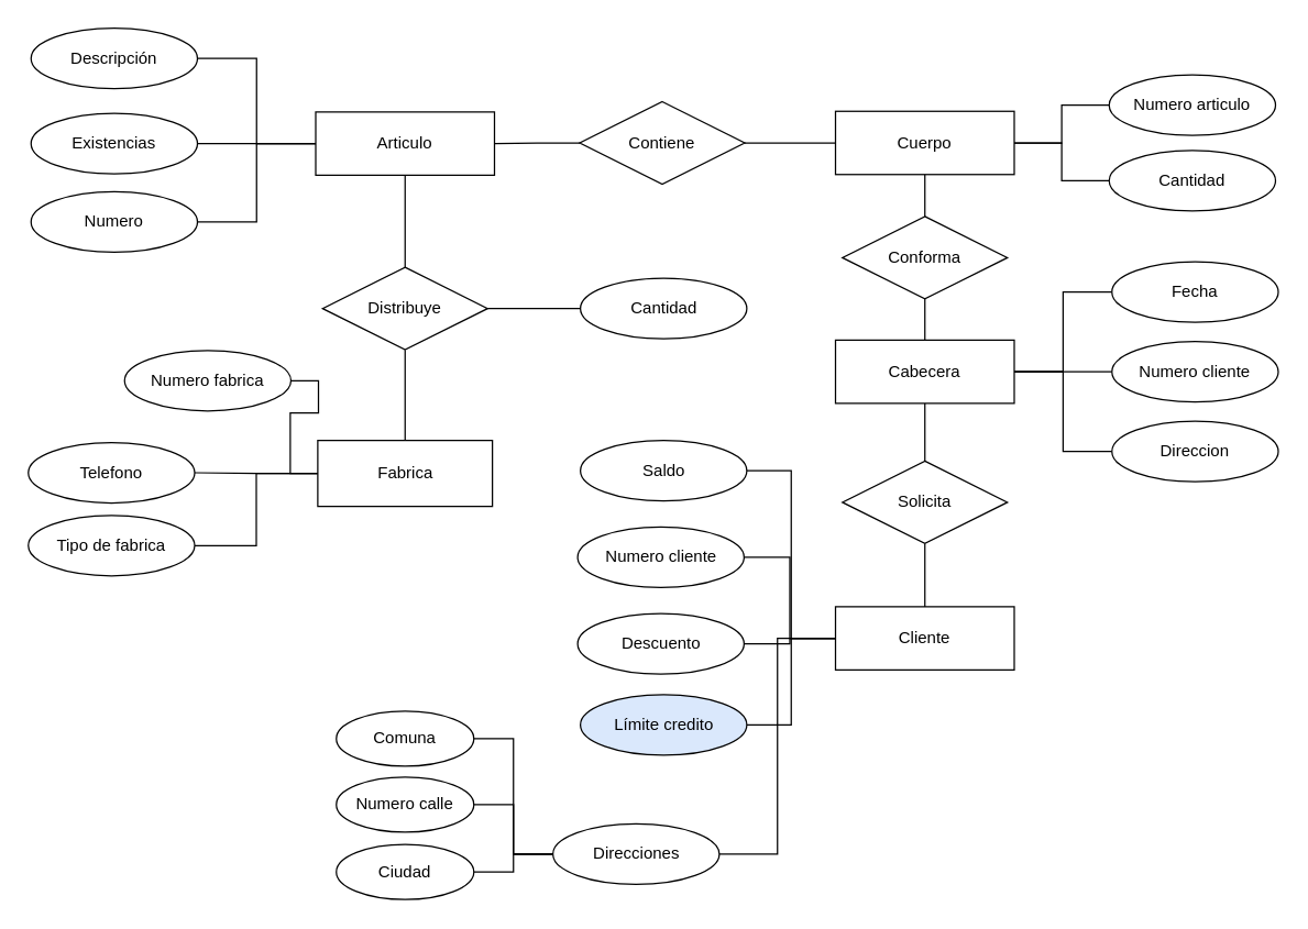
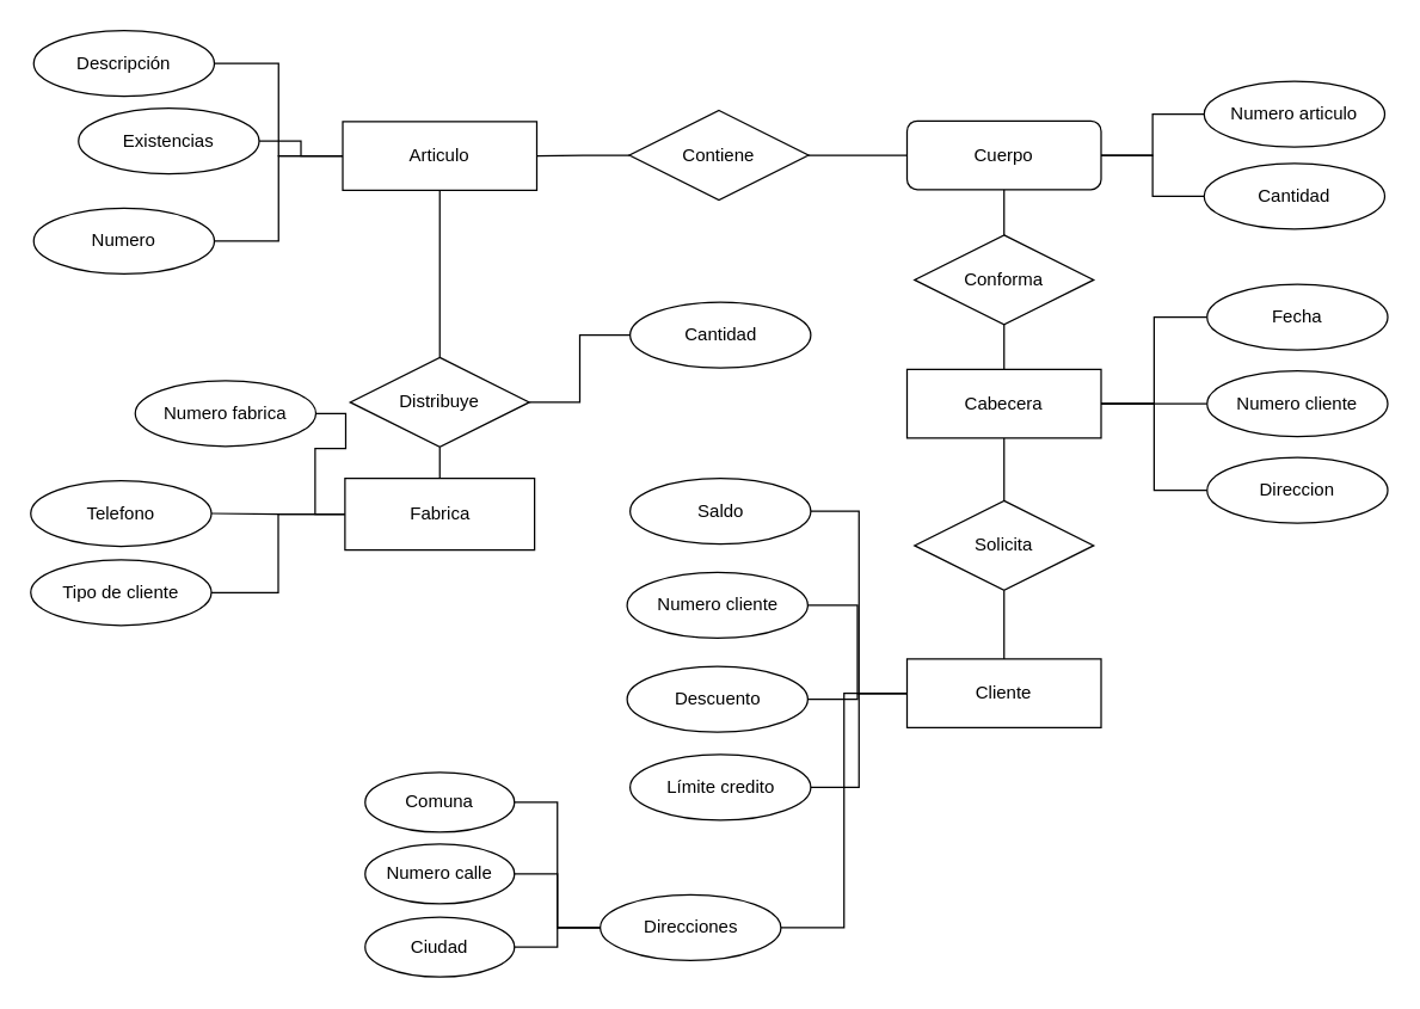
  <mxCell id="0" />
  <mxCell id="1" parent="0" />
  <mxCell id="2" style="edgeStyle=orthogonalEdgeStyle;shape=connector;rounded=0;orthogonalLoop=1;jettySize=auto;html=1;exitX=0;exitY=0.5;exitDx=0;exitDy=0;entryX=1;entryY=0.5;entryDx=0;entryDy=0;strokeColor=default;align=center;verticalAlign=middle;fontFamily=Helvetica;fontSize=12;fontColor=default;labelBackgroundColor=default;startFill=0;startSize=8;endArrow=none;endSize=8;" edge="1" parent="1" source="5" target="11"><mxGeometry relative="1" as="geometry" /></mxCell>
  <mxCell id="3" style="edgeStyle=orthogonalEdgeStyle;shape=connector;rounded=0;orthogonalLoop=1;jettySize=auto;html=1;exitX=0;exitY=0.5;exitDx=0;exitDy=0;entryX=1;entryY=0.5;entryDx=0;entryDy=0;strokeColor=default;align=center;verticalAlign=middle;fontFamily=Helvetica;fontSize=12;fontColor=default;labelBackgroundColor=default;startFill=0;startSize=8;endArrow=none;endSize=8;" edge="1" parent="1" source="5" target="9"><mxGeometry relative="1" as="geometry" /></mxCell>
  <mxCell id="4" style="edgeStyle=orthogonalEdgeStyle;shape=connector;rounded=0;orthogonalLoop=1;jettySize=auto;html=1;exitX=0;exitY=0.5;exitDx=0;exitDy=0;entryX=1;entryY=0.5;entryDx=0;entryDy=0;strokeColor=default;align=center;verticalAlign=middle;fontFamily=Helvetica;fontSize=12;fontColor=default;labelBackgroundColor=default;startFill=0;startSize=8;endArrow=none;endSize=8;" edge="1" parent="1" source="5" target="10"><mxGeometry relative="1" as="geometry" /></mxCell>
  <mxCell id="5" value="Cliente" style="rounded=0;whiteSpace=wrap;html=1;" vertex="1" parent="1"><mxGeometry x="607" y="441" width="130" height="46" as="geometry" /></mxCell>
  <mxCell id="6" style="edgeStyle=none;curved=1;rounded=0;orthogonalLoop=1;jettySize=auto;html=1;exitX=0.5;exitY=0;exitDx=0;exitDy=0;fontSize=12;startSize=8;endSize=8;" edge="1" parent="1" source="5" target="5"><mxGeometry relative="1" as="geometry" /></mxCell>
  <mxCell id="7" style="edgeStyle=orthogonalEdgeStyle;rounded=0;orthogonalLoop=1;jettySize=auto;html=1;exitX=1;exitY=0.5;exitDx=0;exitDy=0;entryX=0;entryY=0.5;entryDx=0;entryDy=0;fontSize=12;startSize=8;endSize=8;endArrow=none;startFill=0;" edge="1" parent="1" source="8" target="5"><mxGeometry relative="1" as="geometry" /></mxCell>
  <mxCell id="8" value="Numero cliente" style="ellipse;whiteSpace=wrap;html=1;" vertex="1" parent="1"><mxGeometry x="419.5" y="383" width="121" height="44" as="geometry" /></mxCell>
  <mxCell id="9" value="Direcciones" style="ellipse;whiteSpace=wrap;html=1;" vertex="1" parent="1"><mxGeometry x="401.5" y="599" width="121" height="44" as="geometry" /></mxCell>
  <mxCell id="10" value="Saldo" style="ellipse;whiteSpace=wrap;html=1;" vertex="1" parent="1"><mxGeometry x="421.5" y="320" width="121" height="44" as="geometry" /></mxCell>
- <mxCell id="11" value="Límite credito" style="ellipse;whiteSpace=wrap;html=1;fillColor=#dae8fc;" vertex="1" parent="1"><mxGeometry x="421.5" y="505" width="121" height="44" as="geometry" /></mxCell>
+ <mxCell id="11" value="Límite credito" style="ellipse;whiteSpace=wrap;html=1;" vertex="1" parent="1"><mxGeometry x="421.5" y="505" width="121" height="44" as="geometry" /></mxCell>
  <mxCell id="12" style="edgeStyle=orthogonalEdgeStyle;shape=connector;rounded=0;orthogonalLoop=1;jettySize=auto;html=1;exitX=1;exitY=0.5;exitDx=0;exitDy=0;entryX=0;entryY=0.5;entryDx=0;entryDy=0;strokeColor=default;align=center;verticalAlign=middle;fontFamily=Helvetica;fontSize=12;fontColor=default;labelBackgroundColor=default;startFill=0;startSize=8;endArrow=none;endSize=8;" edge="1" parent="1" source="13" target="5"><mxGeometry relative="1" as="geometry" /></mxCell>
  <mxCell id="13" value="Descuento" style="ellipse;whiteSpace=wrap;html=1;" vertex="1" parent="1"><mxGeometry x="419.5" y="446" width="121" height="44" as="geometry" /></mxCell>
  <mxCell id="14" style="edgeStyle=orthogonalEdgeStyle;shape=connector;rounded=0;orthogonalLoop=1;jettySize=auto;html=1;exitX=0;exitY=0.5;exitDx=0;exitDy=0;entryX=1;entryY=0.5;entryDx=0;entryDy=0;strokeColor=default;align=center;verticalAlign=middle;fontFamily=Helvetica;fontSize=12;fontColor=default;labelBackgroundColor=default;startFill=0;startSize=8;endArrow=none;endSize=8;" edge="1" parent="1" source="16" target="17"><mxGeometry relative="1" as="geometry" /></mxCell>
  <mxCell id="15" style="edgeStyle=orthogonalEdgeStyle;shape=connector;rounded=0;orthogonalLoop=1;jettySize=auto;html=1;exitX=0.5;exitY=1;exitDx=0;exitDy=0;entryX=0.5;entryY=0;entryDx=0;entryDy=0;strokeColor=default;align=center;verticalAlign=middle;fontFamily=Helvetica;fontSize=12;fontColor=default;labelBackgroundColor=default;startFill=0;startSize=8;endArrow=none;endSize=8;" edge="1" parent="1" source="16" target="58"><mxGeometry relative="1" as="geometry" /></mxCell>
  <mxCell id="16" value="Articulo" style="rounded=0;whiteSpace=wrap;html=1;" vertex="1" parent="1"><mxGeometry x="229" y="81" width="130" height="46" as="geometry" /></mxCell>
  <mxCell id="17" value="Numero" style="ellipse;whiteSpace=wrap;html=1;" vertex="1" parent="1"><mxGeometry x="22" y="139" width="121" height="44" as="geometry" /></mxCell>
  <mxCell id="18" style="edgeStyle=orthogonalEdgeStyle;shape=connector;rounded=0;orthogonalLoop=1;jettySize=auto;html=1;exitX=1;exitY=0.5;exitDx=0;exitDy=0;entryX=0;entryY=0.5;entryDx=0;entryDy=0;strokeColor=default;align=center;verticalAlign=middle;fontFamily=Helvetica;fontSize=12;fontColor=default;labelBackgroundColor=default;startFill=0;startSize=8;endArrow=none;endSize=8;" edge="1" parent="1" source="21" target="29"><mxGeometry relative="1" as="geometry" /></mxCell>
  <mxCell id="19" style="edgeStyle=orthogonalEdgeStyle;shape=connector;rounded=0;orthogonalLoop=1;jettySize=auto;html=1;exitX=1;exitY=0.5;exitDx=0;exitDy=0;entryX=0;entryY=0.5;entryDx=0;entryDy=0;strokeColor=default;align=center;verticalAlign=middle;fontFamily=Helvetica;fontSize=12;fontColor=default;labelBackgroundColor=default;startFill=0;startSize=8;endArrow=none;endSize=8;" edge="1" parent="1" source="21" target="28"><mxGeometry relative="1" as="geometry" /></mxCell>
  <mxCell id="20" style="edgeStyle=orthogonalEdgeStyle;shape=connector;rounded=0;orthogonalLoop=1;jettySize=auto;html=1;exitX=0.5;exitY=1;exitDx=0;exitDy=0;entryX=0.5;entryY=0;entryDx=0;entryDy=0;strokeColor=default;align=center;verticalAlign=middle;fontFamily=Helvetica;fontSize=12;fontColor=default;labelBackgroundColor=default;startFill=0;startSize=8;endArrow=none;endSize=8;" edge="1" parent="1" source="21" target="52"><mxGeometry relative="1" as="geometry" /></mxCell>
  <mxCell id="21" value="Cabecera" style="rounded=0;whiteSpace=wrap;html=1;" vertex="1" parent="1"><mxGeometry x="607" y="247" width="130" height="46" as="geometry" /></mxCell>
  <mxCell id="22" style="edgeStyle=orthogonalEdgeStyle;shape=connector;rounded=0;orthogonalLoop=1;jettySize=auto;html=1;exitX=1;exitY=0.5;exitDx=0;exitDy=0;entryX=0;entryY=0.5;entryDx=0;entryDy=0;strokeColor=default;align=center;verticalAlign=middle;fontFamily=Helvetica;fontSize=12;fontColor=default;labelBackgroundColor=default;startFill=0;startSize=8;endArrow=none;endSize=8;" edge="1" parent="1" source="25" target="30"><mxGeometry relative="1" as="geometry" /></mxCell>
  <mxCell id="23" style="edgeStyle=orthogonalEdgeStyle;shape=connector;rounded=0;orthogonalLoop=1;jettySize=auto;html=1;exitX=0.5;exitY=1;exitDx=0;exitDy=0;strokeColor=default;align=center;verticalAlign=middle;fontFamily=Helvetica;fontSize=12;fontColor=default;labelBackgroundColor=default;startFill=0;startSize=8;endArrow=none;endSize=8;" edge="1" parent="1" source="25" target="54"><mxGeometry relative="1" as="geometry" /></mxCell>
  <mxCell id="24" style="edgeStyle=orthogonalEdgeStyle;shape=connector;rounded=0;orthogonalLoop=1;jettySize=auto;html=1;exitX=0;exitY=0.5;exitDx=0;exitDy=0;entryX=1;entryY=0.5;entryDx=0;entryDy=0;strokeColor=default;align=center;verticalAlign=middle;fontFamily=Helvetica;fontSize=12;fontColor=default;labelBackgroundColor=default;startFill=0;startSize=8;endArrow=none;endSize=8;" edge="1" parent="1" source="25" target="56"><mxGeometry relative="1" as="geometry" /></mxCell>
- <mxCell id="25" value="Cuerpo" style="rounded=0;whiteSpace=wrap;html=1;" vertex="1" parent="1"><mxGeometry x="607" y="80.5" width="130" height="46" as="geometry" /></mxCell>
+ <mxCell id="25" value="Cuerpo" style="whiteSpace=wrap;html=1;rounded=1;" vertex="1" parent="1"><mxGeometry x="607" y="80.5" width="130" height="46" as="geometry" /></mxCell>
  <mxCell id="26" style="edgeStyle=orthogonalEdgeStyle;shape=connector;rounded=0;orthogonalLoop=1;jettySize=auto;html=1;exitX=0;exitY=0.5;exitDx=0;exitDy=0;entryX=1;entryY=0.5;entryDx=0;entryDy=0;strokeColor=default;align=center;verticalAlign=middle;fontFamily=Helvetica;fontSize=12;fontColor=default;labelBackgroundColor=default;startFill=0;startSize=8;endArrow=none;endSize=8;" edge="1" parent="1" source="27" target="21"><mxGeometry relative="1" as="geometry" /></mxCell>
  <mxCell id="27" value="Numero cliente" style="ellipse;whiteSpace=wrap;html=1;" vertex="1" parent="1"><mxGeometry x="808" y="248" width="121" height="44" as="geometry" /></mxCell>
  <mxCell id="28" value="Direccion" style="ellipse;whiteSpace=wrap;html=1;" vertex="1" parent="1"><mxGeometry x="808" y="306" width="121" height="44" as="geometry" /></mxCell>
  <mxCell id="29" value="Fecha" style="ellipse;whiteSpace=wrap;html=1;" vertex="1" parent="1"><mxGeometry x="808" y="190" width="121" height="44" as="geometry" /></mxCell>
  <mxCell id="30" value="Numero articulo" style="ellipse;whiteSpace=wrap;html=1;" vertex="1" parent="1"><mxGeometry x="806" y="54" width="121" height="44" as="geometry" /></mxCell>
  <mxCell id="31" style="edgeStyle=orthogonalEdgeStyle;shape=connector;rounded=0;orthogonalLoop=1;jettySize=auto;html=1;exitX=0;exitY=0.5;exitDx=0;exitDy=0;entryX=1;entryY=0.5;entryDx=0;entryDy=0;strokeColor=default;align=center;verticalAlign=middle;fontFamily=Helvetica;fontSize=12;fontColor=default;labelBackgroundColor=default;startFill=0;startSize=8;endArrow=none;endSize=8;" edge="1" parent="1" source="32" target="25"><mxGeometry relative="1" as="geometry" /></mxCell>
  <mxCell id="32" value="Cantidad" style="ellipse;whiteSpace=wrap;html=1;" vertex="1" parent="1"><mxGeometry x="806" y="109" width="121" height="44" as="geometry" /></mxCell>
  <mxCell id="33" style="edgeStyle=orthogonalEdgeStyle;shape=connector;rounded=0;orthogonalLoop=1;jettySize=auto;html=1;exitX=0;exitY=0.5;exitDx=0;exitDy=0;entryX=1;entryY=0.5;entryDx=0;entryDy=0;strokeColor=default;align=center;verticalAlign=middle;fontFamily=Helvetica;fontSize=12;fontColor=default;labelBackgroundColor=default;startFill=0;startSize=8;endArrow=none;endSize=8;" edge="1" parent="1" source="37" target="46"><mxGeometry relative="1" as="geometry" /></mxCell>
  <mxCell id="34" style="edgeStyle=orthogonalEdgeStyle;shape=connector;rounded=0;orthogonalLoop=1;jettySize=auto;html=1;exitX=0;exitY=0.5;exitDx=0;exitDy=0;entryX=1;entryY=0.5;entryDx=0;entryDy=0;strokeColor=default;align=center;verticalAlign=middle;fontFamily=Helvetica;fontSize=12;fontColor=default;labelBackgroundColor=default;startFill=0;startSize=8;endArrow=none;endSize=8;" edge="1" parent="1" source="37" target="38"><mxGeometry relative="1" as="geometry" /></mxCell>
  <mxCell id="35" style="edgeStyle=orthogonalEdgeStyle;shape=connector;rounded=0;orthogonalLoop=1;jettySize=auto;html=1;exitX=0;exitY=0.5;exitDx=0;exitDy=0;entryX=1;entryY=0.5;entryDx=0;entryDy=0;strokeColor=default;align=center;verticalAlign=middle;fontFamily=Helvetica;fontSize=12;fontColor=default;labelBackgroundColor=default;startFill=0;startSize=8;endArrow=none;endSize=8;" edge="1" parent="1" source="37" target="45"><mxGeometry relative="1" as="geometry" /></mxCell>
  <mxCell id="36" style="edgeStyle=orthogonalEdgeStyle;shape=connector;rounded=0;orthogonalLoop=1;jettySize=auto;html=1;exitX=0.5;exitY=0;exitDx=0;exitDy=0;entryX=0.5;entryY=1;entryDx=0;entryDy=0;strokeColor=default;align=center;verticalAlign=middle;fontFamily=Helvetica;fontSize=12;fontColor=default;labelBackgroundColor=default;startFill=0;startSize=8;endArrow=none;endSize=8;" edge="1" parent="1" source="37" target="58"><mxGeometry relative="1" as="geometry" /></mxCell>
  <mxCell id="37" value="Fabrica" style="whiteSpace=wrap;html=1;align=center;fontFamily=Helvetica;fontSize=12;fontColor=default;labelBackgroundColor=default;" vertex="1" parent="1"><mxGeometry x="230.5" y="320" width="127" height="48" as="geometry" /></mxCell>
  <mxCell id="38" value="Telefono" style="ellipse;whiteSpace=wrap;html=1;" vertex="1" parent="1"><mxGeometry x="20" y="321.5" width="121" height="44" as="geometry" /></mxCell>
  <mxCell id="39" style="edgeStyle=orthogonalEdgeStyle;shape=connector;rounded=0;orthogonalLoop=1;jettySize=auto;html=1;exitX=1;exitY=0.5;exitDx=0;exitDy=0;entryX=0;entryY=0.5;entryDx=0;entryDy=0;strokeColor=default;align=center;verticalAlign=middle;fontFamily=Helvetica;fontSize=12;fontColor=default;labelBackgroundColor=default;startFill=0;startSize=8;endArrow=none;endSize=8;" edge="1" parent="1" source="40" target="9"><mxGeometry relative="1" as="geometry" /></mxCell>
  <mxCell id="40" value="Numero calle" style="ellipse;whiteSpace=wrap;html=1;align=center;fontFamily=Helvetica;fontSize=12;fontColor=default;labelBackgroundColor=default;" vertex="1" parent="1"><mxGeometry x="244" y="565" width="100" height="40" as="geometry" /></mxCell>
  <mxCell id="41" style="edgeStyle=orthogonalEdgeStyle;shape=connector;rounded=0;orthogonalLoop=1;jettySize=auto;html=1;exitX=1;exitY=0.5;exitDx=0;exitDy=0;entryX=0;entryY=0.5;entryDx=0;entryDy=0;strokeColor=default;align=center;verticalAlign=middle;fontFamily=Helvetica;fontSize=12;fontColor=default;labelBackgroundColor=default;startFill=0;startSize=8;endArrow=none;endSize=8;" edge="1" parent="1" source="42" target="9"><mxGeometry relative="1" as="geometry" /></mxCell>
  <mxCell id="42" value="Comuna" style="ellipse;whiteSpace=wrap;html=1;align=center;fontFamily=Helvetica;fontSize=12;fontColor=default;labelBackgroundColor=default;" vertex="1" parent="1"><mxGeometry x="244" y="517" width="100" height="40" as="geometry" /></mxCell>
  <mxCell id="43" style="edgeStyle=orthogonalEdgeStyle;shape=connector;rounded=0;orthogonalLoop=1;jettySize=auto;html=1;exitX=1;exitY=0.5;exitDx=0;exitDy=0;entryX=0;entryY=0.5;entryDx=0;entryDy=0;strokeColor=default;align=center;verticalAlign=middle;fontFamily=Helvetica;fontSize=12;fontColor=default;labelBackgroundColor=default;startFill=0;startSize=8;endArrow=none;endSize=8;" edge="1" parent="1" source="44" target="9"><mxGeometry relative="1" as="geometry" /></mxCell>
  <mxCell id="44" value="Ciudad" style="ellipse;whiteSpace=wrap;html=1;align=center;fontFamily=Helvetica;fontSize=12;fontColor=default;labelBackgroundColor=default;" vertex="1" parent="1"><mxGeometry x="244" y="614" width="100" height="40" as="geometry" /></mxCell>
- <mxCell id="45" value="Tipo de fabrica" style="ellipse;whiteSpace=wrap;html=1;" vertex="1" parent="1"><mxGeometry x="20" y="374.5" width="121" height="44" as="geometry" /></mxCell>
+ <mxCell id="45" value="Tipo de cliente" style="ellipse;whiteSpace=wrap;html=1;" vertex="1" parent="1"><mxGeometry x="20" y="374.5" width="121" height="44" as="geometry" /></mxCell>
  <mxCell id="46" value="Numero fabrica" style="ellipse;whiteSpace=wrap;html=1;" vertex="1" parent="1"><mxGeometry x="90" y="254.5" width="121" height="44" as="geometry" /></mxCell>
  <mxCell id="47" style="edgeStyle=orthogonalEdgeStyle;shape=connector;rounded=0;orthogonalLoop=1;jettySize=auto;html=1;exitX=1;exitY=0.5;exitDx=0;exitDy=0;entryX=0;entryY=0.5;entryDx=0;entryDy=0;strokeColor=default;align=center;verticalAlign=middle;fontFamily=Helvetica;fontSize=12;fontColor=default;labelBackgroundColor=default;startFill=0;startSize=8;endArrow=none;endSize=8;" edge="1" parent="1" source="48" target="16"><mxGeometry relative="1" as="geometry" /></mxCell>
- <mxCell id="48" value="Existencias" style="ellipse;whiteSpace=wrap;html=1;" vertex="1" parent="1"><mxGeometry x="22" y="82" width="121" height="44" as="geometry" /></mxCell>
+ <mxCell id="48" value="Existencias" style="ellipse;whiteSpace=wrap;html=1;" vertex="1" parent="1"><mxGeometry x="52" y="72" width="121" height="44" as="geometry" /></mxCell>
  <mxCell id="49" style="edgeStyle=orthogonalEdgeStyle;shape=connector;rounded=0;orthogonalLoop=1;jettySize=auto;html=1;exitX=1;exitY=0.5;exitDx=0;exitDy=0;entryX=0;entryY=0.5;entryDx=0;entryDy=0;strokeColor=default;align=center;verticalAlign=middle;fontFamily=Helvetica;fontSize=12;fontColor=default;labelBackgroundColor=default;startFill=0;startSize=8;endArrow=none;endSize=8;" edge="1" parent="1" source="50" target="16"><mxGeometry relative="1" as="geometry" /></mxCell>
  <mxCell id="50" value="Descripción" style="ellipse;whiteSpace=wrap;html=1;" vertex="1" parent="1"><mxGeometry x="22" y="20" width="121" height="44" as="geometry" /></mxCell>
  <mxCell id="51" style="edgeStyle=orthogonalEdgeStyle;shape=connector;rounded=0;orthogonalLoop=1;jettySize=auto;html=1;exitX=0.5;exitY=1;exitDx=0;exitDy=0;entryX=0.5;entryY=0;entryDx=0;entryDy=0;strokeColor=default;align=center;verticalAlign=middle;fontFamily=Helvetica;fontSize=12;fontColor=default;labelBackgroundColor=default;startFill=0;startSize=8;endArrow=none;endSize=8;" edge="1" parent="1" source="52" target="5"><mxGeometry relative="1" as="geometry" /></mxCell>
  <mxCell id="52" value="Solicita" style="shape=rhombus;perimeter=rhombusPerimeter;whiteSpace=wrap;html=1;align=center;fontFamily=Helvetica;fontSize=12;fontColor=default;labelBackgroundColor=default;" vertex="1" parent="1"><mxGeometry x="612" y="335" width="120" height="60" as="geometry" /></mxCell>
  <mxCell id="53" style="edgeStyle=orthogonalEdgeStyle;shape=connector;rounded=0;orthogonalLoop=1;jettySize=auto;html=1;exitX=0.5;exitY=1;exitDx=0;exitDy=0;entryX=0.5;entryY=0;entryDx=0;entryDy=0;strokeColor=default;align=center;verticalAlign=middle;fontFamily=Helvetica;fontSize=12;fontColor=default;labelBackgroundColor=default;startFill=0;startSize=8;endArrow=none;endSize=8;" edge="1" parent="1" source="54" target="21"><mxGeometry relative="1" as="geometry" /></mxCell>
  <mxCell id="54" value="Conforma" style="shape=rhombus;perimeter=rhombusPerimeter;whiteSpace=wrap;html=1;align=center;fontFamily=Helvetica;fontSize=12;fontColor=default;labelBackgroundColor=default;" vertex="1" parent="1"><mxGeometry x="612" y="157" width="120" height="60" as="geometry" /></mxCell>
  <mxCell id="55" style="edgeStyle=orthogonalEdgeStyle;shape=connector;rounded=0;orthogonalLoop=1;jettySize=auto;html=1;exitX=0;exitY=0.5;exitDx=0;exitDy=0;entryX=1;entryY=0.5;entryDx=0;entryDy=0;strokeColor=default;align=center;verticalAlign=middle;fontFamily=Helvetica;fontSize=12;fontColor=default;labelBackgroundColor=default;startFill=0;startSize=8;endArrow=none;endSize=8;" edge="1" parent="1" source="56" target="16"><mxGeometry relative="1" as="geometry" /></mxCell>
  <mxCell id="56" value="Contiene" style="shape=rhombus;perimeter=rhombusPerimeter;whiteSpace=wrap;html=1;align=center;fontFamily=Helvetica;fontSize=12;fontColor=default;labelBackgroundColor=default;" vertex="1" parent="1"><mxGeometry x="421" y="73.5" width="120" height="60" as="geometry" /></mxCell>
  <mxCell id="57" style="edgeStyle=orthogonalEdgeStyle;shape=connector;rounded=0;orthogonalLoop=1;jettySize=auto;html=1;exitX=1;exitY=0.5;exitDx=0;exitDy=0;strokeColor=default;align=center;verticalAlign=middle;fontFamily=Helvetica;fontSize=12;fontColor=default;labelBackgroundColor=default;startFill=0;startSize=8;endArrow=none;endSize=8;" edge="1" parent="1" source="58" target="59"><mxGeometry relative="1" as="geometry" /></mxCell>
- <mxCell id="58" value="Distribuye" style="shape=rhombus;perimeter=rhombusPerimeter;whiteSpace=wrap;html=1;align=center;fontFamily=Helvetica;fontSize=12;fontColor=default;labelBackgroundColor=default;" vertex="1" parent="1"><mxGeometry x="234" y="194" width="120" height="60" as="geometry" /></mxCell>
+ <mxCell id="58" value="Distribuye" style="shape=rhombus;perimeter=rhombusPerimeter;whiteSpace=wrap;html=1;align=center;fontFamily=Helvetica;fontSize=12;fontColor=default;labelBackgroundColor=default;" vertex="1" parent="1"><mxGeometry x="234" y="239" width="120" height="60" as="geometry" /></mxCell>
  <mxCell id="59" value="Cantidad" style="ellipse;whiteSpace=wrap;html=1;" vertex="1" parent="1"><mxGeometry x="421.5" y="202" width="121" height="44" as="geometry" /></mxCell>
